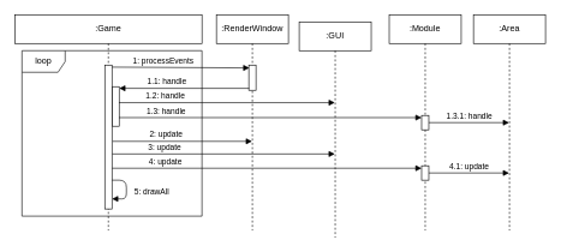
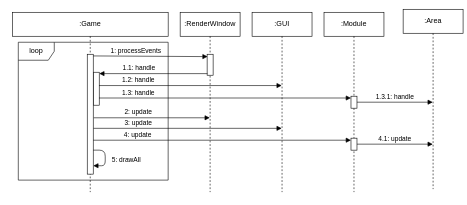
  <mxCell id="0" />
  <mxCell id="1" parent="0" />
  <mxCell id="2" value="loop" style="shape=umlFrame;whiteSpace=wrap;html=1;" vertex="1" parent="1"><mxGeometry x="30" y="70" width="250" height="230" as="geometry" /></mxCell>
  <mxCell id="3" value=":Game" style="shape=umlLifeline;perimeter=lifelinePerimeter;whiteSpace=wrap;html=1;container=1;collapsible=0;recursiveResize=0;outlineConnect=0;" vertex="1" parent="1"><mxGeometry x="20" y="20" width="260" height="300" as="geometry" /></mxCell>
  <mxCell id="4" value="" style="html=1;points=[];perimeter=orthogonalPerimeter;" vertex="1" parent="3"><mxGeometry x="135" y="100" width="10" height="55" as="geometry" /></mxCell>
  <mxCell id="5" value="" style="html=1;points=[];perimeter=orthogonalPerimeter;" vertex="1" parent="3"><mxGeometry x="125" y="70" width="10" height="200" as="geometry" /></mxCell>
  <mxCell id="6" value="5: drawAll" style="html=1;verticalAlign=bottom;endArrow=block;" edge="1" parent="3"><mxGeometry x="0.394" y="-35" width="80" relative="1" as="geometry"><mxPoint x="135" y="230" as="sourcePoint" /><mxPoint x="135" y="256" as="targetPoint" /><Array as="points"><mxPoint x="155" y="230" /><mxPoint x="155" y="256" /></Array><mxPoint x="35" y="35" as="offset" /></mxGeometry></mxCell>
  <mxCell id="7" value=":Module" style="shape=umlLifeline;perimeter=lifelinePerimeter;whiteSpace=wrap;html=1;container=1;collapsible=0;recursiveResize=0;outlineConnect=0;" vertex="1" parent="1"><mxGeometry x="540" y="20" width="100" height="300" as="geometry" /></mxCell>
  <mxCell id="8" value="" style="html=1;points=[];perimeter=orthogonalPerimeter;" vertex="1" parent="7"><mxGeometry x="45" y="140" width="10" height="20" as="geometry" /></mxCell>
- <mxCell id="9" value=":GUI" style="shape=umlLifeline;perimeter=lifelinePerimeter;whiteSpace=wrap;html=1;container=1;collapsible=0;recursiveResize=0;outlineConnect=0;" vertex="1" parent="1"><mxGeometry x="415" y="30" width="100" height="300" as="geometry" /></mxCell>
+ <mxCell id="9" value=":GUI" style="shape=umlLifeline;perimeter=lifelinePerimeter;whiteSpace=wrap;html=1;container=1;collapsible=0;recursiveResize=0;outlineConnect=0;" vertex="1" parent="1"><mxGeometry x="420" y="20" width="100" height="300" as="geometry" /></mxCell>
  <mxCell id="10" value=":RenderWindow" style="shape=umlLifeline;perimeter=lifelinePerimeter;whiteSpace=wrap;html=1;container=1;collapsible=0;recursiveResize=0;outlineConnect=0;" vertex="1" parent="1"><mxGeometry x="300" y="20" width="100" height="300" as="geometry" /></mxCell>
  <mxCell id="11" value="" style="html=1;points=[];perimeter=orthogonalPerimeter;" vertex="1" parent="10"><mxGeometry x="45" y="70" width="10" height="35" as="geometry" /></mxCell>
  <mxCell id="12" value="1: processEvents" style="html=1;verticalAlign=bottom;endArrow=block;exitX=1;exitY=0.014;exitDx=0;exitDy=0;exitPerimeter=0;entryX=0.084;entryY=0.113;entryDx=0;entryDy=0;entryPerimeter=0;" edge="1" parent="1" source="5" target="11"><mxGeometry x="-0.257" width="80" relative="1" as="geometry"><mxPoint x="160" y="94" as="sourcePoint" /><mxPoint x="340" y="94" as="targetPoint" /><Array as="points" /><mxPoint as="offset" /></mxGeometry></mxCell>
  <mxCell id="13" value="1.2: handle" style="html=1;verticalAlign=bottom;endArrow=block;exitX=0.96;exitY=0.404;exitDx=0;exitDy=0;exitPerimeter=0;" edge="1" parent="1" source="4" target="9"><mxGeometry x="-0.575" width="80" relative="1" as="geometry"><mxPoint x="190" y="140" as="sourcePoint" /><mxPoint x="270" y="140" as="targetPoint" /><mxPoint as="offset" /></mxGeometry></mxCell>
  <mxCell id="14" value="1.1: handle" style="html=1;verticalAlign=bottom;endArrow=block;exitX=0.046;exitY=0.923;exitDx=0;exitDy=0;exitPerimeter=0;" edge="1" parent="1" source="11" target="4"><mxGeometry x="0.268" width="80" relative="1" as="geometry"><mxPoint x="240" y="130" as="sourcePoint" /><mxPoint x="320" y="130" as="targetPoint" /><mxPoint as="offset" /></mxGeometry></mxCell>
  <mxCell id="15" value="2: update" style="html=1;verticalAlign=bottom;endArrow=block;exitX=1.08;exitY=0.53;exitDx=0;exitDy=0;exitPerimeter=0;" edge="1" parent="1" source="5" target="10"><mxGeometry x="-0.234" width="80" relative="1" as="geometry"><mxPoint x="180" y="200" as="sourcePoint" /><mxPoint x="260" y="200" as="targetPoint" /><mxPoint as="offset" /></mxGeometry></mxCell>
  <mxCell id="16" value="3: update" style="html=1;verticalAlign=bottom;endArrow=block;exitX=1.04;exitY=0.618;exitDx=0;exitDy=0;exitPerimeter=0;" edge="1" parent="1" source="5" target="9"><mxGeometry x="-0.525" width="80" relative="1" as="geometry"><mxPoint x="180" y="220" as="sourcePoint" /><mxPoint x="260" y="220" as="targetPoint" /><mxPoint as="offset" /></mxGeometry></mxCell>
  <mxCell id="17" value="" style="html=1;points=[];perimeter=orthogonalPerimeter;" vertex="1" parent="1"><mxGeometry x="585" y="230" width="10" height="20" as="geometry" /></mxCell>
  <mxCell id="18" value="4: update" style="html=1;verticalAlign=bottom;endArrow=block;exitX=1;exitY=0.717;exitDx=0;exitDy=0;exitPerimeter=0;" edge="1" parent="1" source="5" target="17"><mxGeometry x="-0.655" width="80" relative="1" as="geometry"><mxPoint x="155" y="233.4" as="sourcePoint" /><mxPoint x="589.5" y="233.4" as="targetPoint" /><mxPoint as="offset" /></mxGeometry></mxCell>
- <mxCell id="19" value=":Area" style="shape=umlLifeline;perimeter=lifelinePerimeter;whiteSpace=wrap;html=1;container=1;collapsible=0;recursiveResize=0;outlineConnect=0;" vertex="1" parent="1"><mxGeometry x="657" y="20" width="100" height="300" as="geometry" /></mxCell>
+ <mxCell id="19" value=":Area" style="shape=umlLifeline;perimeter=lifelinePerimeter;whiteSpace=wrap;html=1;container=1;collapsible=0;recursiveResize=0;outlineConnect=0;" vertex="1" parent="1"><mxGeometry x="672" y="15" width="100" height="300" as="geometry" /></mxCell>
  <mxCell id="20" value="4.1: update" style="html=1;verticalAlign=bottom;endArrow=block;" edge="1" parent="1" source="17" target="19"><mxGeometry width="80" relative="1" as="geometry"><mxPoint x="600" y="220" as="sourcePoint" /><mxPoint x="680" y="220" as="targetPoint" /></mxGeometry></mxCell>
  <mxCell id="21" value="1.3: handle" style="html=1;verticalAlign=bottom;endArrow=block;exitX=0.96;exitY=0.782;exitDx=0;exitDy=0;exitPerimeter=0;" edge="1" parent="1" source="4" target="8"><mxGeometry x="-0.689" width="80" relative="1" as="geometry"><mxPoint x="164.6" y="163.01" as="sourcePoint" /><mxPoint x="589.5" y="163.01" as="targetPoint" /><mxPoint as="offset" /></mxGeometry></mxCell>
  <mxCell id="22" value="1.3.1: handle" style="html=1;verticalAlign=bottom;endArrow=block;exitX=1;exitY=0.5;exitDx=0;exitDy=0;exitPerimeter=0;" edge="1" parent="1" source="8" target="19"><mxGeometry width="80" relative="1" as="geometry"><mxPoint x="610" y="170" as="sourcePoint" /><mxPoint x="690" y="170" as="targetPoint" /></mxGeometry></mxCell>
